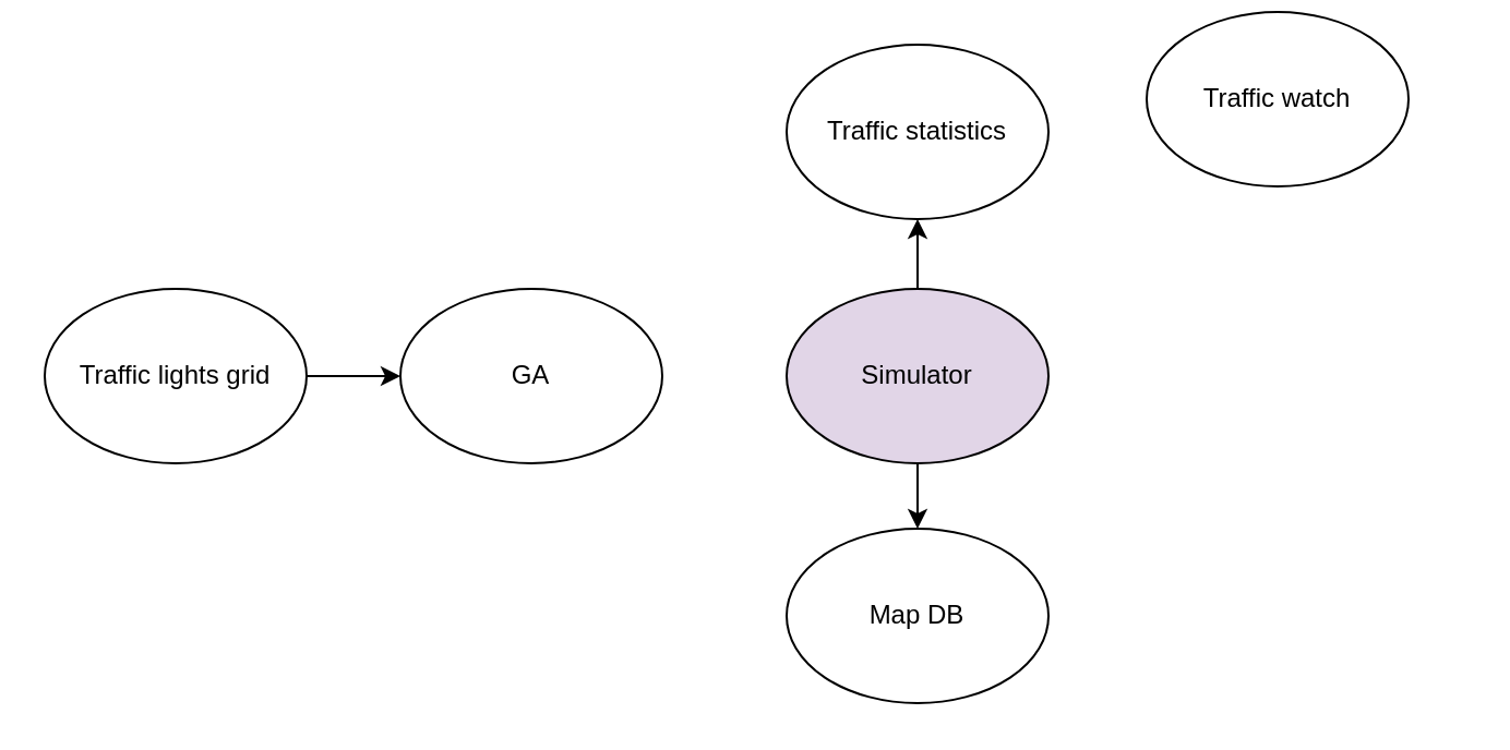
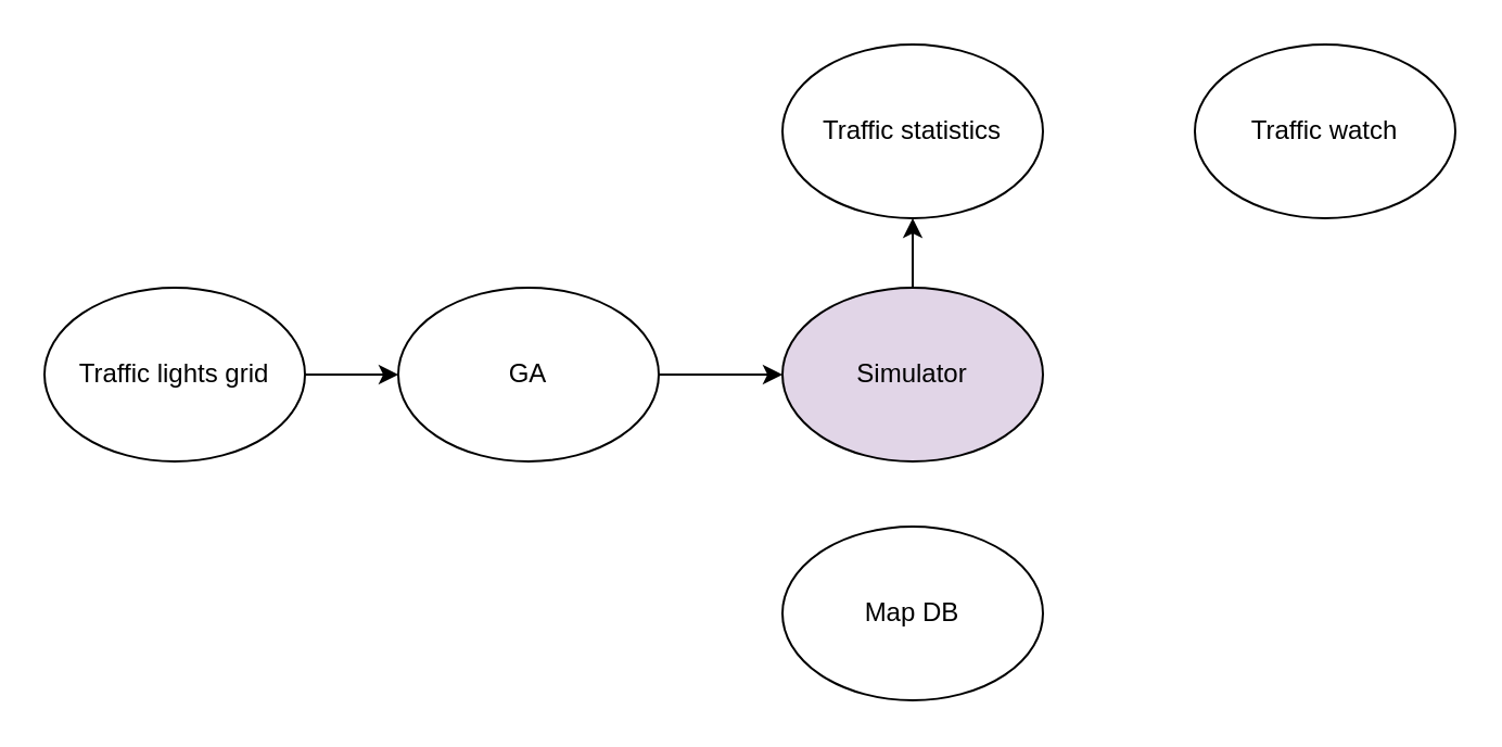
  <mxCell id="0" />
  <mxCell id="1" parent="0" />
  <mxCell id="2" value="Map DB" style="ellipse;whiteSpace=wrap;html=1;" vertex="1" parent="1"><mxGeometry x="360" y="242" width="120" height="80" as="geometry" /></mxCell>
- <mxCell id="3" style="edgeStyle=orthogonalEdgeStyle;rounded=0;orthogonalLoop=1;jettySize=auto;html=1;" edge="1" parent="1" source="5" target="2"><mxGeometry relative="1" as="geometry" /></mxCell>
  <mxCell id="4" style="edgeStyle=orthogonalEdgeStyle;rounded=0;orthogonalLoop=1;jettySize=auto;html=1;entryX=0.5;entryY=1;entryDx=0;entryDy=0;" edge="1" parent="1" source="5" target="11"><mxGeometry relative="1" as="geometry" /></mxCell>
  <mxCell id="5" value="Simulator" style="ellipse;whiteSpace=wrap;html=1;fillColor=#e1d5e7;" vertex="1" parent="1"><mxGeometry x="360" y="132" width="120" height="80" as="geometry" /></mxCell>
+ <mxCell id="6" style="edgeStyle=orthogonalEdgeStyle;rounded=0;orthogonalLoop=1;jettySize=auto;html=1;" edge="1" parent="1" source="7" target="5"><mxGeometry relative="1" as="geometry" /></mxCell>
  <mxCell id="7" value="GA" style="ellipse;whiteSpace=wrap;html=1;" vertex="1" parent="1"><mxGeometry x="183" y="132" width="120" height="80" as="geometry" /></mxCell>
- <mxCell id="8" value="Traffic watch" style="ellipse;whiteSpace=wrap;html=1;" vertex="1" parent="1"><mxGeometry x="525" y="5" width="120" height="80" as="geometry" /></mxCell>
+ <mxCell id="8" value="Traffic watch" style="ellipse;whiteSpace=wrap;html=1;" vertex="1" parent="1"><mxGeometry x="550" y="20" width="120" height="80" as="geometry" /></mxCell>
  <mxCell id="9" style="edgeStyle=orthogonalEdgeStyle;rounded=0;orthogonalLoop=1;jettySize=auto;html=1;entryX=0;entryY=0.5;entryDx=0;entryDy=0;" edge="1" parent="1" source="10" target="7"><mxGeometry relative="1" as="geometry" /></mxCell>
  <mxCell id="10" value="Traffic lights grid" style="ellipse;whiteSpace=wrap;html=1;" vertex="1" parent="1"><mxGeometry x="20" y="132" width="120" height="80" as="geometry" /></mxCell>
  <mxCell id="11" value="Traffic statistics" style="ellipse;whiteSpace=wrap;html=1;" vertex="1" parent="1"><mxGeometry x="360" y="20" width="120" height="80" as="geometry" /></mxCell>
